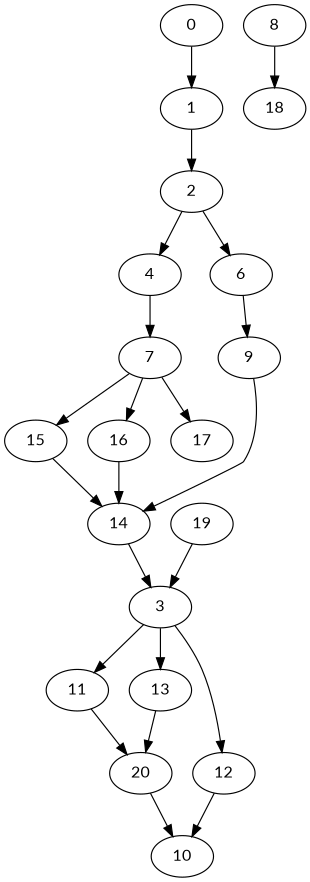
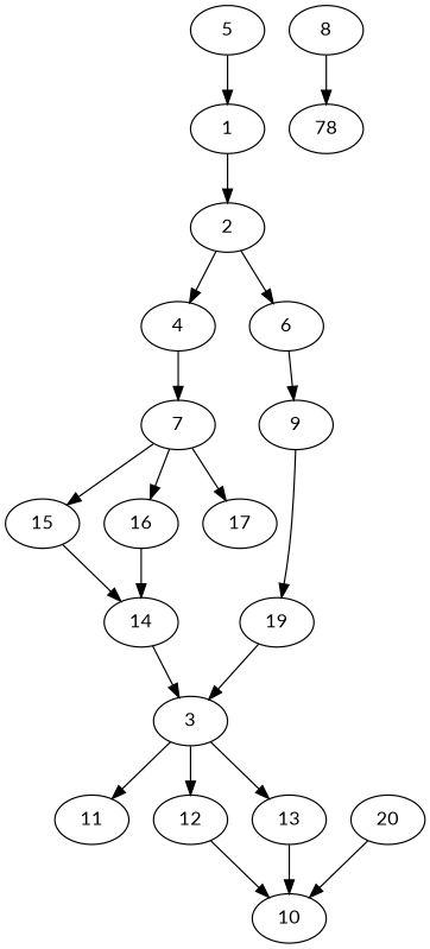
  digraph {
    "Duplicate states"=0
    GraphType=S_P
    "Max states in OPEN"=0
    Modes="120000ms; topo-ordered tasks, ; Pruning: task equivalence, fixed order ready list, ; F-value: ; Optimisation: best schedule length (SL) optimisation on equal, "
    NumberOfTasks=21
    "Pruned using list schedule length"=15555
    "States removed from OPEN"=0
    TargetSystem="Homogeneous-6"
    "Time to schedule (ms)"=321
    "Total idle time"=44
    "Total schedule length"=134
    "Total sequential time"=135
    "Total states created"=20022
    fontname=Lato
    node ["Finish time"=45 Processor=0 Weight=10 fontname=Lato]
    edge [Weight=66 fontname=Lato]
-   0 ["Finish time"=3 "Start time"=0 Weight=3]
+   0 ["Finish time"=3 "Start time"=0 Weight=3 label=5]
    1 ["Finish time"=13 "Start time"=3]
    2 ["Finish time"=15 "Start time"=13 Weight=2]
    4 ["Start time"=35]
    6 [Processor=1 "Start time"=40 Weight=5]
    7 ["Finish time"=55 "Start time"=45]
    9 ["Finish time"=84 "Start time"=78 Weight=6]
    15 ["Finish time"=70 "Start time"=60]
    16 ["Finish time"=60 "Start time"=57 Weight=3]
    17 ["Finish time"=57 "Start time"=55 Weight=2]
    8 ["Finish time"=30 "Start time"=23 Weight=7]
-   18 ["Finish time"=35 "Start time"=30 Weight=5]
+   18 ["Finish time"=35 "Start time"=30 Weight=5 label=78]
    19 ["Finish time"=88 "Start time"=84 Weight=4]
    14 ["Finish time"=74 "Start time"=70 Weight=4]
    3 ["Finish time"=98 "Start time"=88]
    11 ["Finish time"=117 "Start time"=109 Weight=8]
    12 ["Finish time"=109 "Start time"=101 Weight=8]
    13 ["Finish time"=101 "Start time"=98 Weight=3]
    20 ["Finish time"=124 "Start time"=117 Weight=7]
    10 ["Finish time"=134 "Start time"=124]
    0 -> 1 [Weight=41]
    1 -> 2
    2 -> 4 [Weight=50]
    2 -> 6 [Weight=25]
    4 -> 7 [Weight=25]
    6 -> 9 [Weight=33]
    7 -> 15 [Weight=17]
    7 -> 16 [Weight=58]
    7 -> 17 [Weight=33]
-   9 -> 14 [Weight=50]
+   9 -> 19 [Weight=50]
    15 -> 14 [Weight=83]
    16 -> 14 [Weight=75]
    8 -> 18 [Weight=58]
    19 -> 3 [Weight=75]
    14 -> 3 [Weight=58]
    3 -> 11 [Weight=50]
    3 -> 12 [Weight=75]
    3 -> 13
-   11 -> 20
    12 -> 10 [Weight=58]
-   13 -> 20 [Weight=50]
+   13 -> 10 [Weight=50]
    20 -> 10
  }
